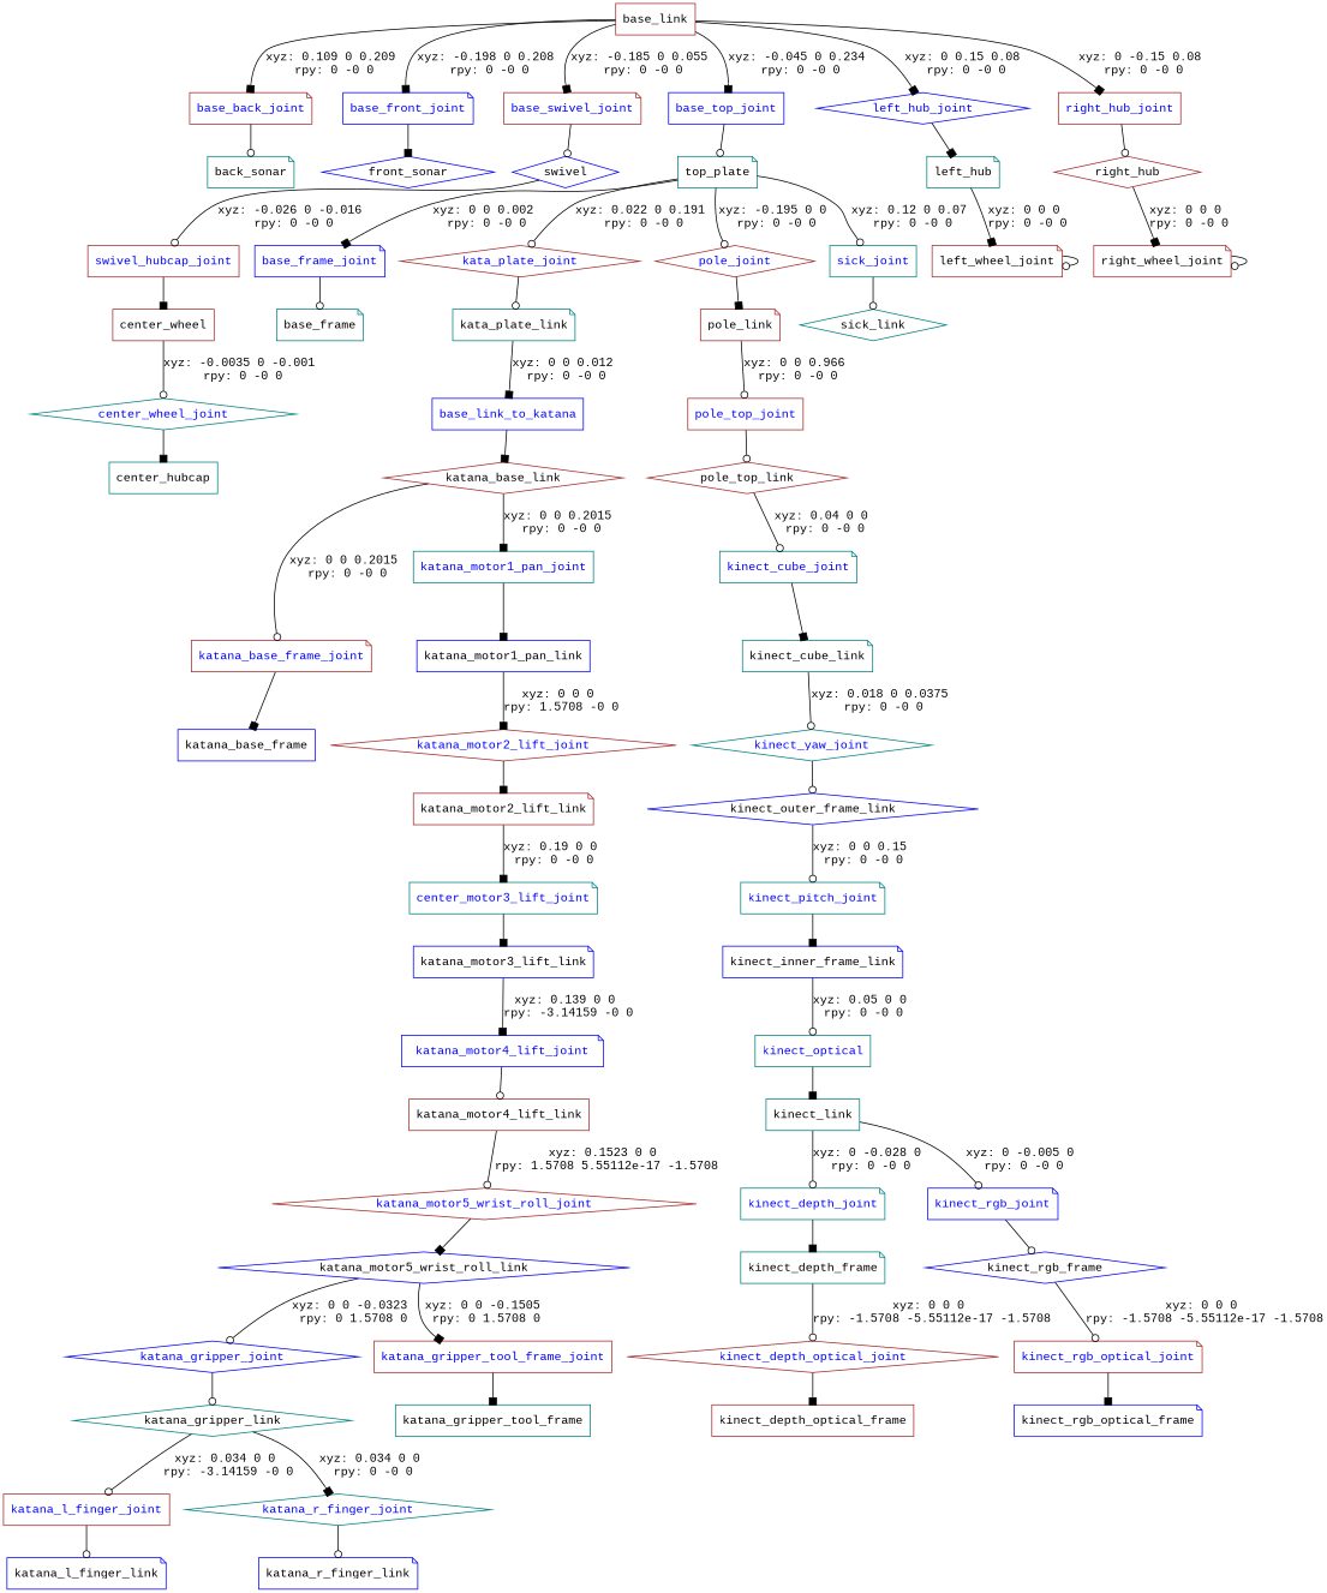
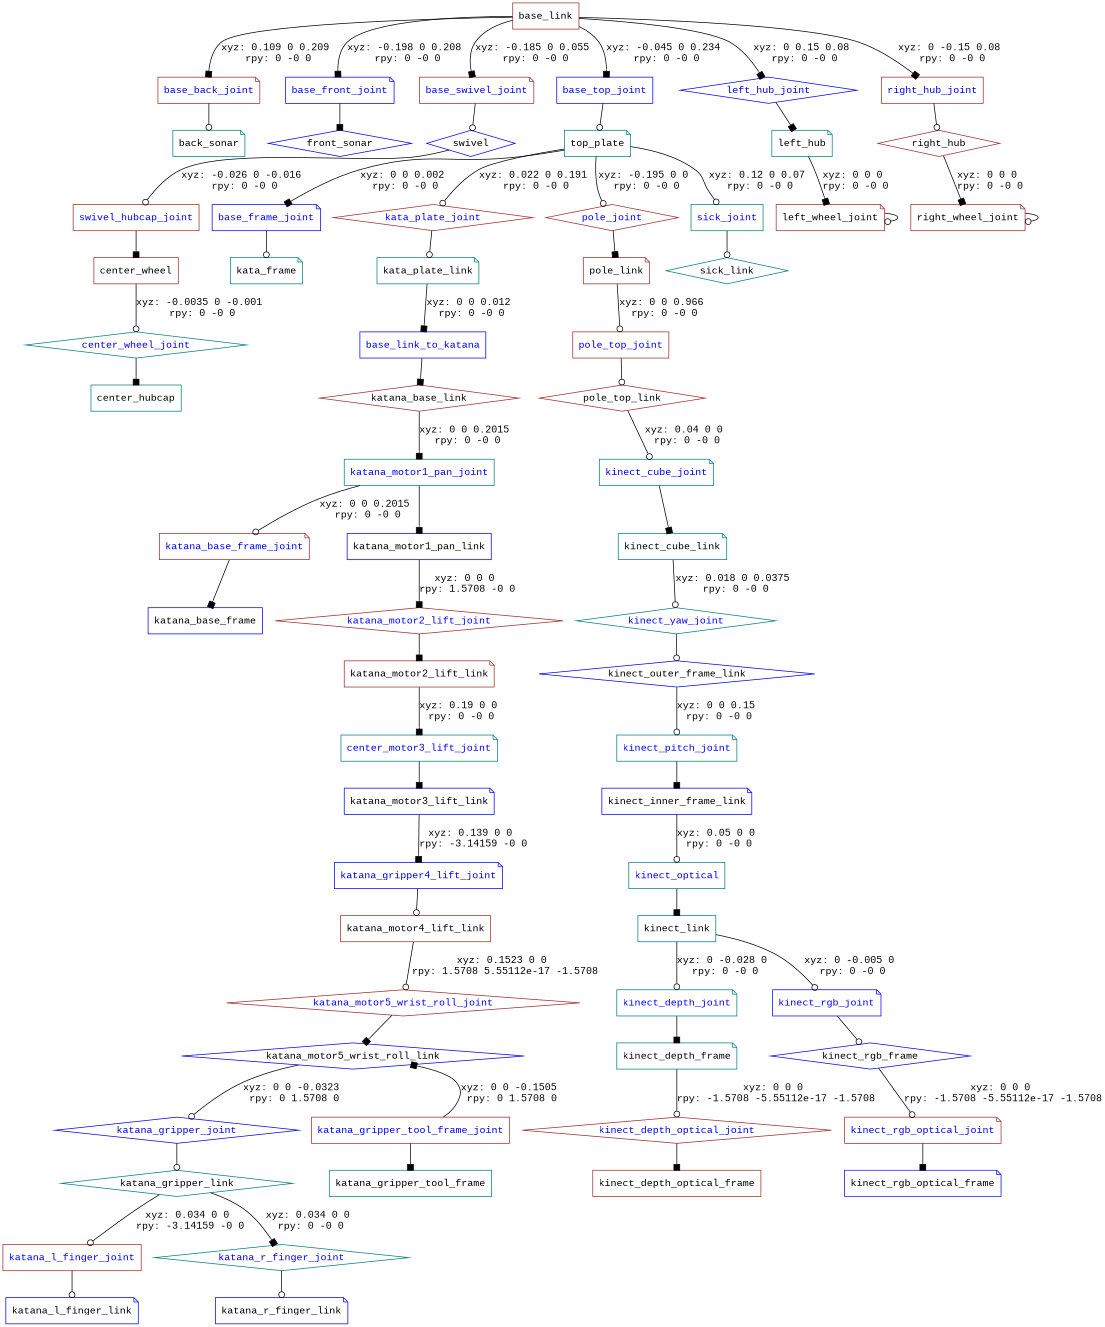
  digraph {
    fontname="Liberation Mono"
    node [color=brown fontname="Liberation Mono" shape=note]
    edge [arrowhead=box fontname="Liberation Mono"]
    n1 [label=base_link shape=box]
    base_back_joint [fontcolor=blue]
    base_front_joint [color=blue fontcolor=blue]
    base_swivel_joint [fontcolor=blue]
    base_top_joint [color=blue fontcolor=blue shape=box]
    left_hub_joint [color=blue fontcolor=blue shape=diamond]
    right_hub_joint [fontcolor=blue shape=box]
    n8 [color=teal label=back_sonar]
    n9 [color=blue label=front_sonar shape=diamond]
    n10 [color=blue label=swivel shape=diamond]
    n11 [color=teal label=top_plate]
    n12 [color=teal label=left_hub]
    n13 [label=right_hub shape=diamond]
    swivel_hubcap_joint [fontcolor=blue shape=box]
    n15 [label=center_wheel shape=box]
    center_wheel_joint [color=teal fontcolor=blue shape=diamond]
    n17 [color=teal label=center_hubcap shape=box]
    base_frame_joint [color=blue fontcolor=blue]
    kata_plate_joint [fontcolor=blue shape=diamond]
    pole_joint [fontcolor=blue shape=diamond]
    sick_joint [color=teal fontcolor=blue shape=box]
-   n22 [color=teal label=base_frame]
+   n22 [color=teal label=kata_frame]
    n23 [color=teal label=kata_plate_link]
    n24 [label=pole_link]
    n25 [color=teal label=sick_link shape=diamond]
    base_link_to_katana [color=blue fontcolor=blue shape=box]
    n27 [label=katana_base_link shape=diamond]
    katana_base_frame_joint [fontcolor=blue]
    katana_motor1_pan_joint [color=teal fontcolor=blue shape=box]
    n30 [color=blue label=katana_base_frame shape=box]
    n31 [color=blue label=katana_motor1_pan_link shape=box]
    katana_motor2_lift_joint [fontcolor=blue shape=diamond]
    n33 [label=katana_motor2_lift_link]
    n34 [color=teal fontcolor=blue label=center_motor3_lift_joint]
    n35 [color=blue label=katana_motor3_lift_link]
-   katana_motor4_lift_joint [color=blue fontcolor=blue]
+   katana_motor4_lift_joint [color=blue fontcolor=blue label=katana_gripper4_lift_joint]
    n37 [label=katana_motor4_lift_link shape=box]
    katana_motor5_wrist_roll_joint [fontcolor=blue shape=diamond]
    n39 [color=blue label=katana_motor5_wrist_roll_link shape=diamond]
    katana_gripper_joint [color=blue fontcolor=blue shape=diamond]
    katana_gripper_tool_frame_joint [fontcolor=blue shape=box]
    n42 [color=teal label=katana_gripper_link shape=diamond]
    n43 [color=teal label=katana_gripper_tool_frame shape=box]
    katana_l_finger_joint [fontcolor=blue shape=box]
    katana_r_finger_joint [color=teal fontcolor=blue shape=diamond]
    n46 [color=blue label=katana_l_finger_link]
    n47 [color=blue label=katana_r_finger_link]
    pole_top_joint [fontcolor=blue shape=box]
    n49 [label=pole_top_link shape=diamond]
    kinect_cube_joint [color=teal fontcolor=blue]
    n51 [color=teal label=kinect_cube_link]
    kinect_yaw_joint [color=teal fontcolor=blue shape=diamond]
    n53 [color=blue label=kinect_outer_frame_link shape=diamond]
    kinect_pitch_joint [color=teal fontcolor=blue]
    n55 [color=blue label=kinect_inner_frame_link]
    n56 [color=teal fontcolor=blue label=kinect_optical shape=box]
    n57 [color=teal label=kinect_link shape=box]
    kinect_depth_joint [color=teal fontcolor=blue]
    kinect_rgb_joint [color=blue fontcolor=blue]
    n60 [color=teal label=kinect_depth_frame]
    n61 [color=blue label=kinect_rgb_frame shape=diamond]
    kinect_depth_optical_joint [fontcolor=blue shape=diamond]
    n63 [label=kinect_depth_optical_frame shape=box]
    kinect_rgb_optical_joint [fontcolor=blue]
    n65 [color=blue label=kinect_rgb_optical_frame]
    n66 [label=left_wheel_joint]
    n67 [label=right_wheel_joint]
    n1 -> base_back_joint [label="xyz: 0.109 0 0.209 \nrpy: 0 -0 0"]
    n1 -> base_front_joint [label="xyz: -0.198 0 0.208 \nrpy: 0 -0 0"]
    n1 -> base_swivel_joint [label="xyz: -0.185 0 0.055 \nrpy: 0 -0 0"]
    n1 -> base_top_joint [label="xyz: -0.045 0 0.234 \nrpy: 0 -0 0"]
    n1 -> left_hub_joint [label="xyz: 0 0.15 0.08 \nrpy: 0 -0 0"]
    n1 -> right_hub_joint [label="xyz: 0 -0.15 0.08 \nrpy: 0 -0 0"]
    base_back_joint -> n8 [arrowhead=odot]
    base_front_joint -> n9
    base_swivel_joint -> n10 [arrowhead=odot]
    base_top_joint -> n11 [arrowhead=odot]
    left_hub_joint -> n12
    right_hub_joint -> n13 [arrowhead=odot]
    n10 -> swivel_hubcap_joint [arrowhead=odot label="xyz: -0.026 0 -0.016 \nrpy: 0 -0 0"]
    n11 -> base_frame_joint [label="xyz: 0 0 0.002 \nrpy: 0 -0 0"]
    n11 -> kata_plate_joint [arrowhead=odot label="xyz: 0.022 0 0.191 \nrpy: 0 -0 0"]
    n11 -> pole_joint [arrowhead=odot label="xyz: -0.195 0 0 \nrpy: 0 -0 0"]
    n11 -> sick_joint [arrowhead=odot label="xyz: 0.12 0 0.07 \nrpy: 0 -0 0"]
    n12 -> n66 [label="xyz: 0 0 0 \nrpy: 0 -0 0"]
    n13 -> n67 [label="xyz: 0 0 0 \nrpy: 0 -0 0"]
    swivel_hubcap_joint -> n15
    n15 -> center_wheel_joint [arrowhead=odot label="xyz: -0.0035 0 -0.001 \nrpy: 0 -0 0"]
    center_wheel_joint -> n17
    base_frame_joint -> n22 [arrowhead=odot]
    kata_plate_joint -> n23 [arrowhead=odot]
    pole_joint -> n24
    sick_joint -> n25 [arrowhead=odot]
    n23 -> base_link_to_katana [label="xyz: 0 0 0.012 \nrpy: 0 -0 0"]
    n24 -> pole_top_joint [arrowhead=odot label="xyz: 0 0 0.966 \nrpy: 0 -0 0"]
    base_link_to_katana -> n27
-   n27 -> katana_base_frame_joint [arrowhead=odot label="xyz: 0 0 0.2015 \nrpy: 0 -0 0"]
+   katana_motor1_pan_joint -> katana_base_frame_joint [arrowhead=odot label="xyz: 0 0 0.2015 \nrpy: 0 -0 0"]
    n27 -> katana_motor1_pan_joint [label="xyz: 0 0 0.2015 \nrpy: 0 -0 0"]
    katana_base_frame_joint -> n30
    katana_motor1_pan_joint -> n31
    n31 -> katana_motor2_lift_joint [label="xyz: 0 0 0 \nrpy: 1.5708 -0 0"]
    katana_motor2_lift_joint -> n33
    n33 -> n34 [label="xyz: 0.19 0 0 \nrpy: 0 -0 0"]
    n34 -> n35
    n35 -> katana_motor4_lift_joint [label="xyz: 0.139 0 0 \nrpy: -3.14159 -0 0"]
    katana_motor4_lift_joint -> n37 [arrowhead=odot]
    n37 -> katana_motor5_wrist_roll_joint [arrowhead=odot label="xyz: 0.1523 0 0 \nrpy: 1.5708 5.55112e-17 -1.5708"]
    katana_motor5_wrist_roll_joint -> n39
    n39 -> katana_gripper_joint [arrowhead=odot label="xyz: 0 0 -0.0323 \nrpy: 0 1.5708 0"]
-   n39 -> katana_gripper_tool_frame_joint [label="xyz: 0 0 -0.1505 \nrpy: 0 1.5708 0"]
+   katana_gripper_tool_frame_joint -> n39 [label="xyz: 0 0 -0.1505 \nrpy: 0 1.5708 0"]
    katana_gripper_joint -> n42 [arrowhead=odot]
    katana_gripper_tool_frame_joint -> n43
    n42 -> katana_l_finger_joint [arrowhead=odot label="xyz: 0.034 0 0 \nrpy: -3.14159 -0 0"]
    n42 -> katana_r_finger_joint [label="xyz: 0.034 0 0 \nrpy: 0 -0 0"]
    katana_l_finger_joint -> n46 [arrowhead=odot]
    katana_r_finger_joint -> n47 [arrowhead=odot]
    pole_top_joint -> n49 [arrowhead=odot]
    n49 -> kinect_cube_joint [arrowhead=odot label="xyz: 0.04 0 0 \nrpy: 0 -0 0"]
    kinect_cube_joint -> n51
    n51 -> kinect_yaw_joint [arrowhead=odot label="xyz: 0.018 0 0.0375 \nrpy: 0 -0 0"]
    kinect_yaw_joint -> n53 [arrowhead=odot]
    n53 -> kinect_pitch_joint [arrowhead=odot label="xyz: 0 0 0.15 \nrpy: 0 -0 0"]
    kinect_pitch_joint -> n55
    n55 -> n56 [arrowhead=odot label="xyz: 0.05 0 0 \nrpy: 0 -0 0"]
    n56 -> n57
    n57 -> kinect_depth_joint [arrowhead=odot label="xyz: 0 -0.028 0 \nrpy: 0 -0 0"]
    n57 -> kinect_rgb_joint [arrowhead=odot label="xyz: 0 -0.005 0 \nrpy: 0 -0 0"]
    kinect_depth_joint -> n60
    kinect_rgb_joint -> n61 [arrowhead=odot]
    n60 -> kinect_depth_optical_joint [arrowhead=odot label="xyz: 0 0 0 \nrpy: -1.5708 -5.55112e-17 -1.5708"]
    n61 -> kinect_rgb_optical_joint [arrowhead=odot label="xyz: 0 0 0 \nrpy: -1.5708 -5.55112e-17 -1.5708"]
    kinect_depth_optical_joint -> n63
    kinect_rgb_optical_joint -> n65
    n66 -> n66 [arrowhead=odot]
    n67 -> n67 [arrowhead=odot]
  }
